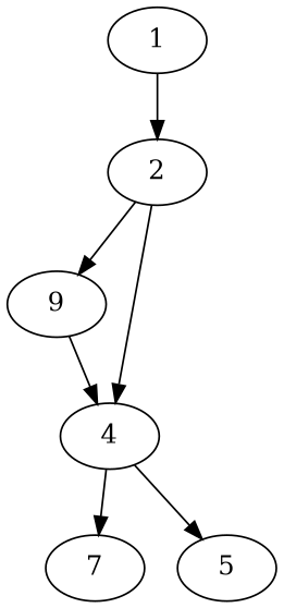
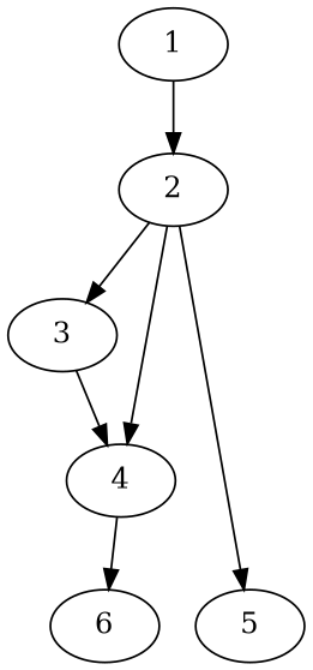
  digraph {
    fontname="DejaVu Serif"
    node [fontname="DejaVu Serif"]
    edge [fontname="DejaVu Serif" heightLimit=3 primaryType=countyRoad secondaryType=none village=CountyTwo weight=10]
    1
    2
-   3 [label=9]
+   3
    4
    5
-   6 [label=7]
+   6
    1 -> 2 [primaryType=mainStreet village=Munich]
    2 -> 3 [village=County]
    2 -> 4
    3 -> 4
-   4 -> 5 [primaryType=mainStreet village=Barcelona]
+   2 -> 5 [primaryType=mainStreet village=Barcelona]
    4 -> 6 [primaryType=sideStreet village=Barcelona]
  }
